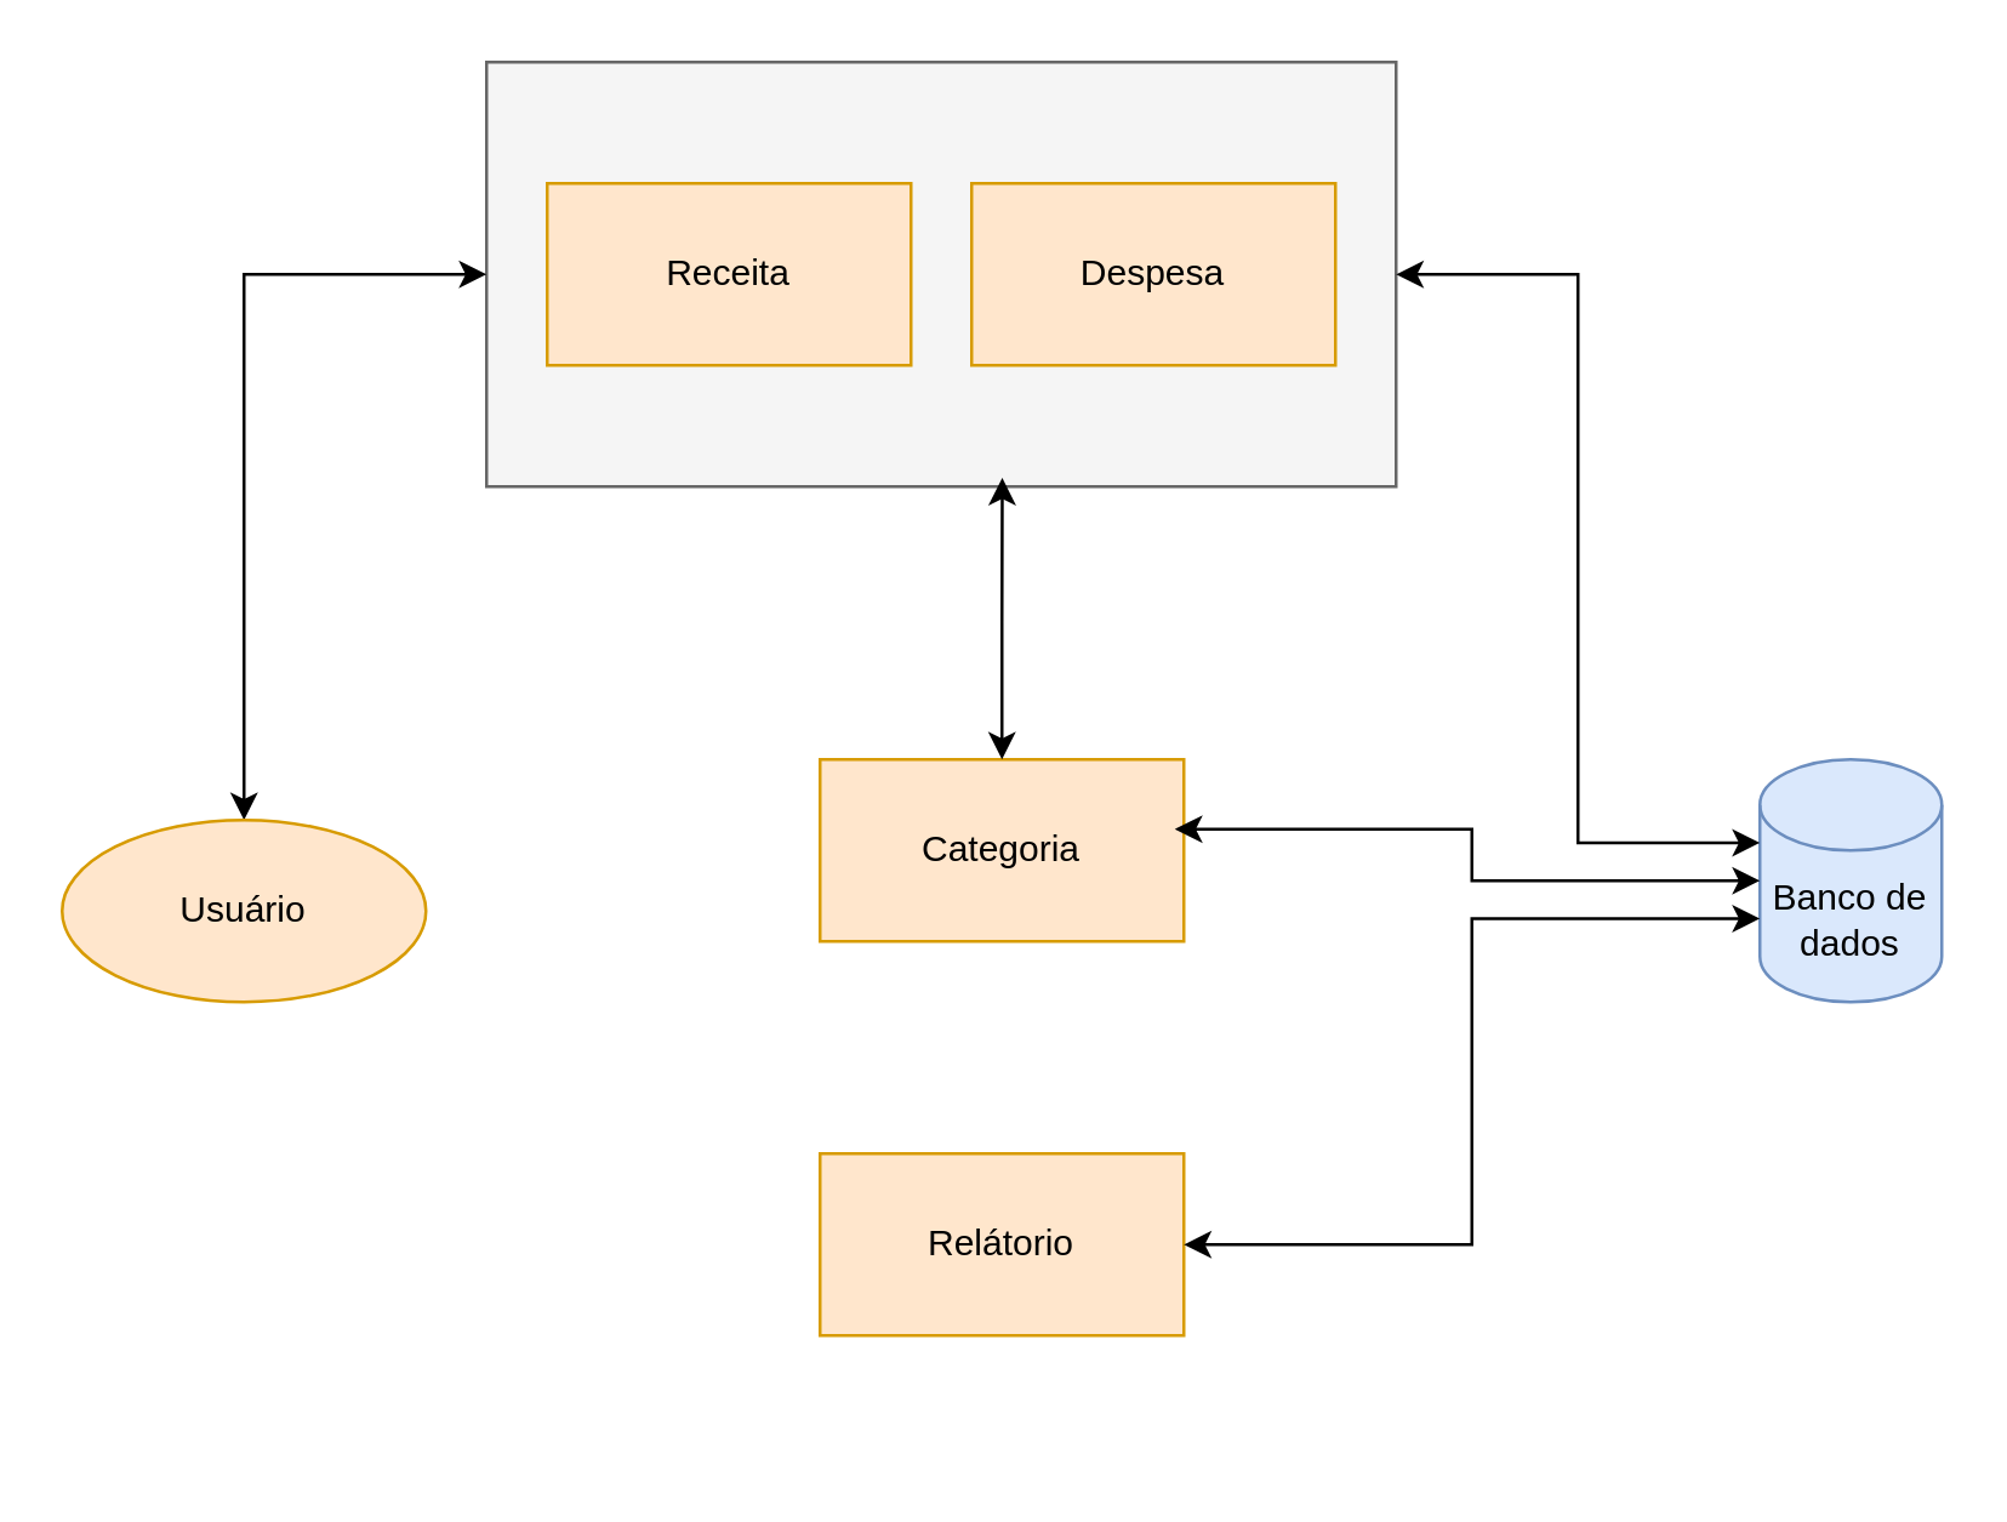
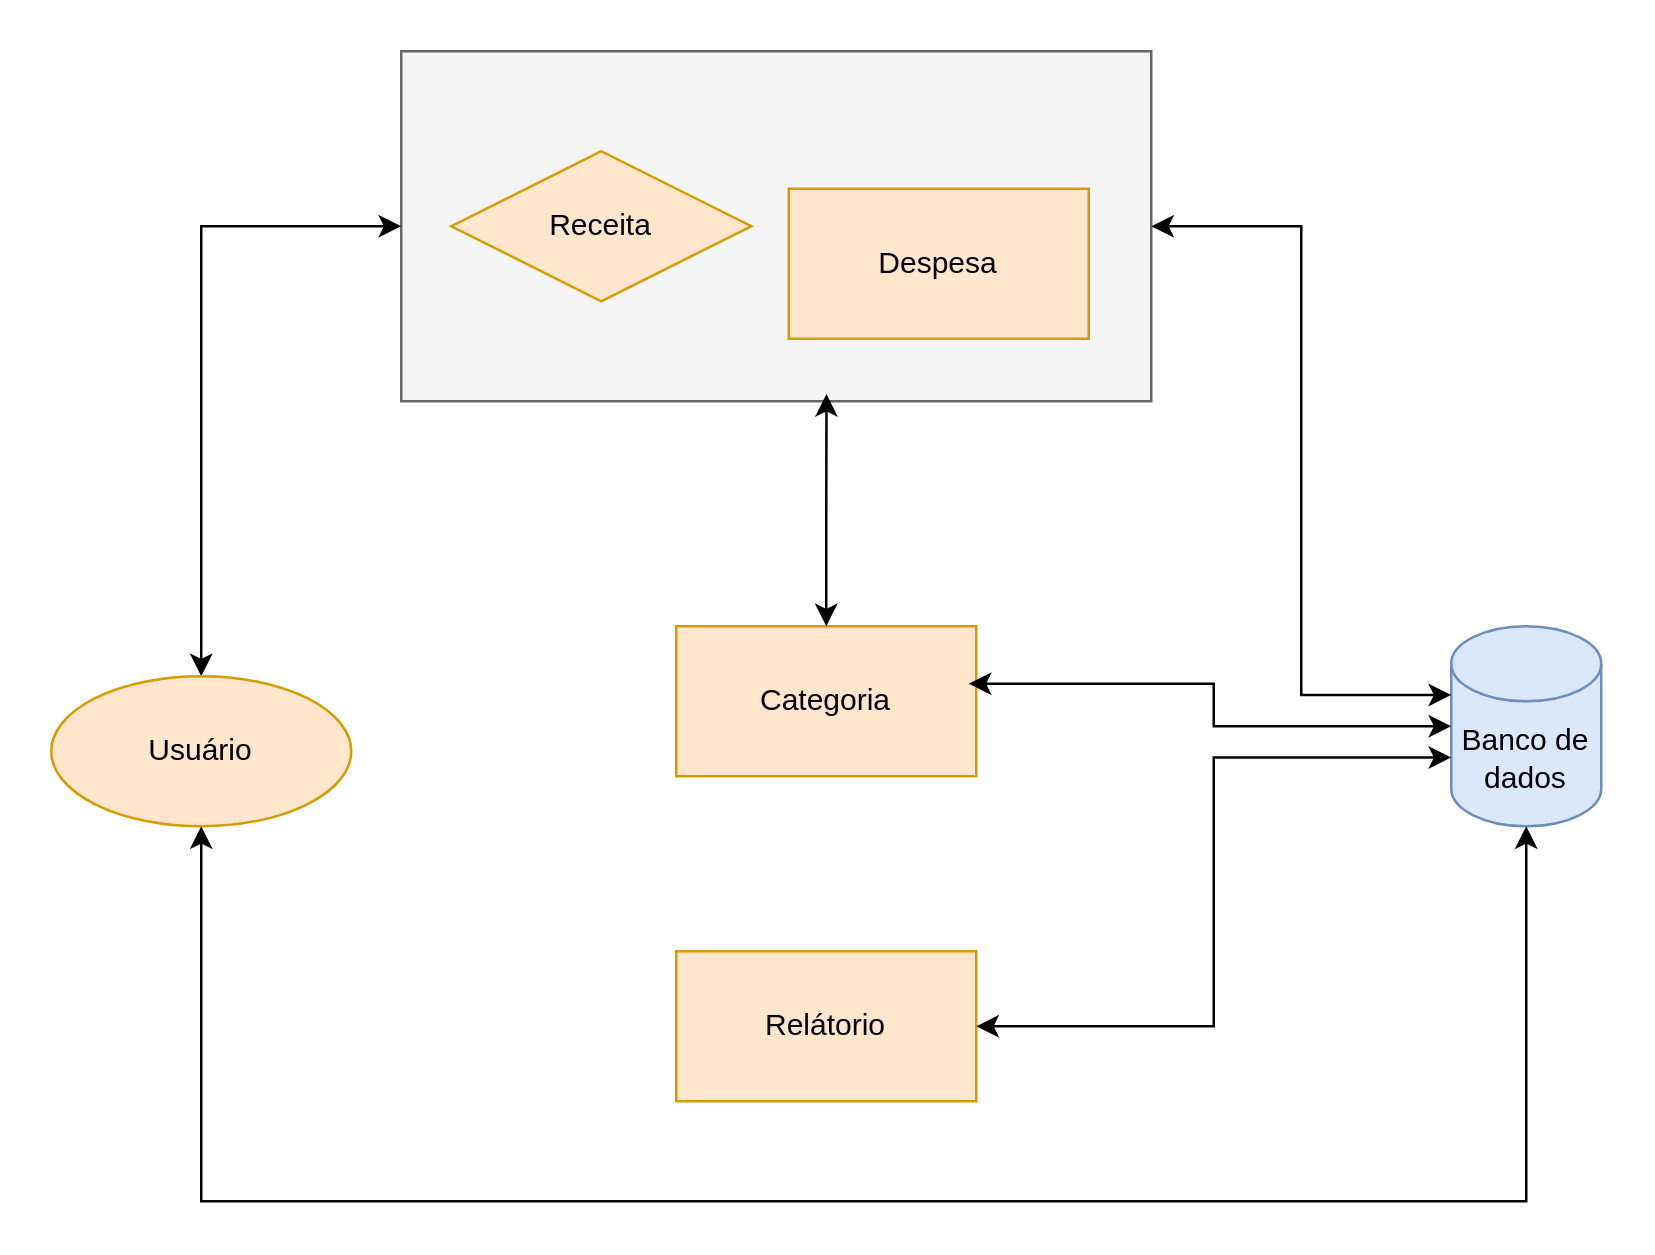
  <mxCell id="0" />
  <mxCell id="1" parent="0" />
  <mxCell id="2" value="" style="rounded=0;whiteSpace=wrap;html=1;fillColor=#f5f5f5;fontColor=#333333;strokeColor=#666666;" vertex="1" parent="1"><mxGeometry x="160" y="20" width="300" height="140" as="geometry" /></mxCell>
- <mxCell id="3" value="Despesa" style="rounded=0;whiteSpace=wrap;html=1;fillColor=#ffe6cc;strokeColor=#d79b00;" vertex="1" parent="1"><mxGeometry x="320" y="60" width="120" height="60" as="geometry" /></mxCell>
+ <mxCell id="3" value="Despesa" style="rounded=0;whiteSpace=wrap;html=1;fillColor=#ffe6cc;strokeColor=#d79b00;" vertex="1" parent="1"><mxGeometry x="315" y="75" width="120" height="60" as="geometry" /></mxCell>
  <mxCell id="4" style="edgeStyle=orthogonalEdgeStyle;rounded=0;orthogonalLoop=1;jettySize=auto;html=1;entryX=0;entryY=0.5;entryDx=0;entryDy=0;startArrow=classic;startFill=1;" edge="1" parent="1" source="5" target="2"><mxGeometry relative="1" as="geometry"><Array as="points"><mxPoint x="80" y="90" /></Array></mxGeometry></mxCell>
  <mxCell id="5" value="Usuário" style="ellipse;whiteSpace=wrap;html=1;fillColor=#ffe6cc;strokeColor=#d79b00;" vertex="1" parent="1"><mxGeometry x="20" y="270" width="120" height="60" as="geometry" /></mxCell>
- <mxCell id="6" value="Receita" style="rounded=0;whiteSpace=wrap;html=1;fillColor=#ffe6cc;strokeColor=#d79b00;" vertex="1" parent="1"><mxGeometry x="180" y="60" width="120" height="60" as="geometry" /></mxCell>
+ <mxCell id="6" value="Receita" style="rhombus;whiteSpace=wrap;html=1;fillColor=#ffe6cc;strokeColor=#d79b00;" vertex="1" parent="1"><mxGeometry x="180" y="60" width="120" height="60" as="geometry" /></mxCell>
  <mxCell id="7" value="Categoria" style="rounded=0;whiteSpace=wrap;html=1;fillColor=#ffe6cc;strokeColor=#d79b00;" vertex="1" parent="1"><mxGeometry x="270" y="250" width="120" height="60" as="geometry" /></mxCell>
  <mxCell id="8" value="Relátorio" style="rounded=0;whiteSpace=wrap;html=1;fillColor=#ffe6cc;strokeColor=#d79b00;" vertex="1" parent="1"><mxGeometry x="270" y="380" width="120" height="60" as="geometry" /></mxCell>
  <mxCell id="9" style="edgeStyle=orthogonalEdgeStyle;rounded=0;orthogonalLoop=1;jettySize=auto;html=1;entryX=0.567;entryY=0.979;entryDx=0;entryDy=0;entryPerimeter=0;startArrow=classic;startFill=1;" edge="1" parent="1" source="7" target="2"><mxGeometry relative="1" as="geometry" /></mxCell>
  <mxCell id="10" value="Banco de dados" style="shape=cylinder3;whiteSpace=wrap;html=1;boundedLbl=1;backgroundOutline=1;size=15;fillColor=#dae8fc;strokeColor=#6c8ebf;" vertex="1" parent="1"><mxGeometry x="580" y="250" width="60" height="80" as="geometry" /></mxCell>
  <mxCell id="11" style="edgeStyle=orthogonalEdgeStyle;rounded=0;orthogonalLoop=1;jettySize=auto;html=1;exitX=1;exitY=0.5;exitDx=0;exitDy=0;entryX=0;entryY=0;entryDx=0;entryDy=27.5;entryPerimeter=0;startArrow=classic;startFill=1;" edge="1" parent="1" source="2" target="10"><mxGeometry relative="1" as="geometry" /></mxCell>
+ <mxCell id="12" style="edgeStyle=orthogonalEdgeStyle;rounded=0;orthogonalLoop=1;jettySize=auto;html=1;entryX=0.5;entryY=1;entryDx=0;entryDy=0;entryPerimeter=0;startArrow=classic;startFill=1;" edge="1" parent="1" source="5" target="10"><mxGeometry relative="1" as="geometry"><Array as="points"><mxPoint x="80" y="480" /><mxPoint x="610" y="480" /></Array></mxGeometry></mxCell>
  <mxCell id="13" style="edgeStyle=orthogonalEdgeStyle;rounded=0;orthogonalLoop=1;jettySize=auto;html=1;entryX=0;entryY=0;entryDx=0;entryDy=52.5;entryPerimeter=0;startArrow=classic;startFill=1;" edge="1" parent="1" source="8" target="10"><mxGeometry relative="1" as="geometry" /></mxCell>
  <mxCell id="14" style="edgeStyle=orthogonalEdgeStyle;rounded=0;orthogonalLoop=1;jettySize=auto;html=1;entryX=0.975;entryY=0.383;entryDx=0;entryDy=0;entryPerimeter=0;startArrow=classic;startFill=1;" edge="1" parent="1" source="10" target="7"><mxGeometry relative="1" as="geometry" /></mxCell>
